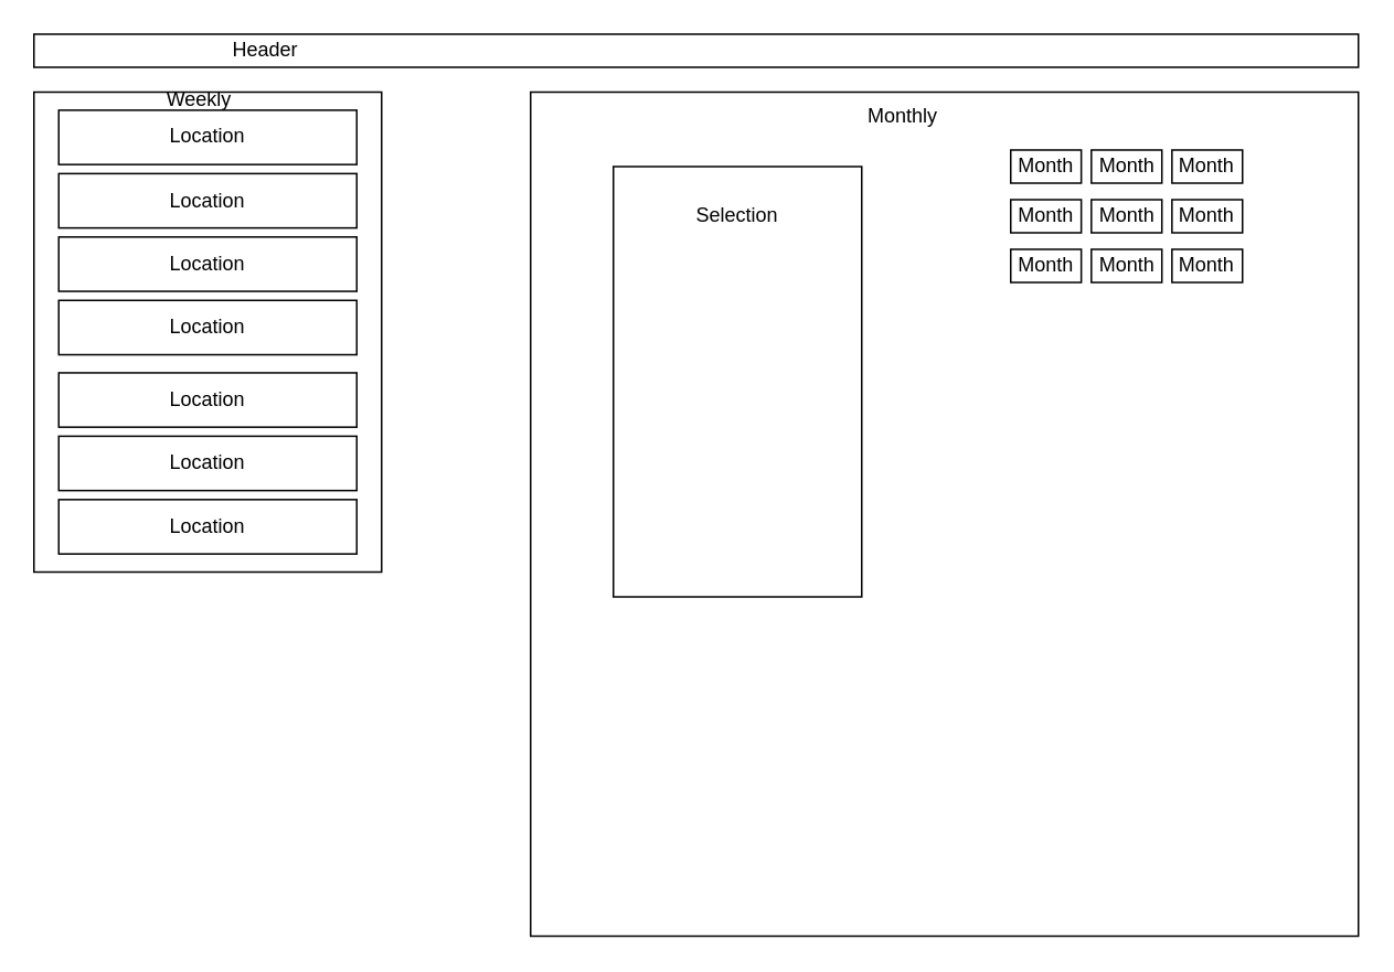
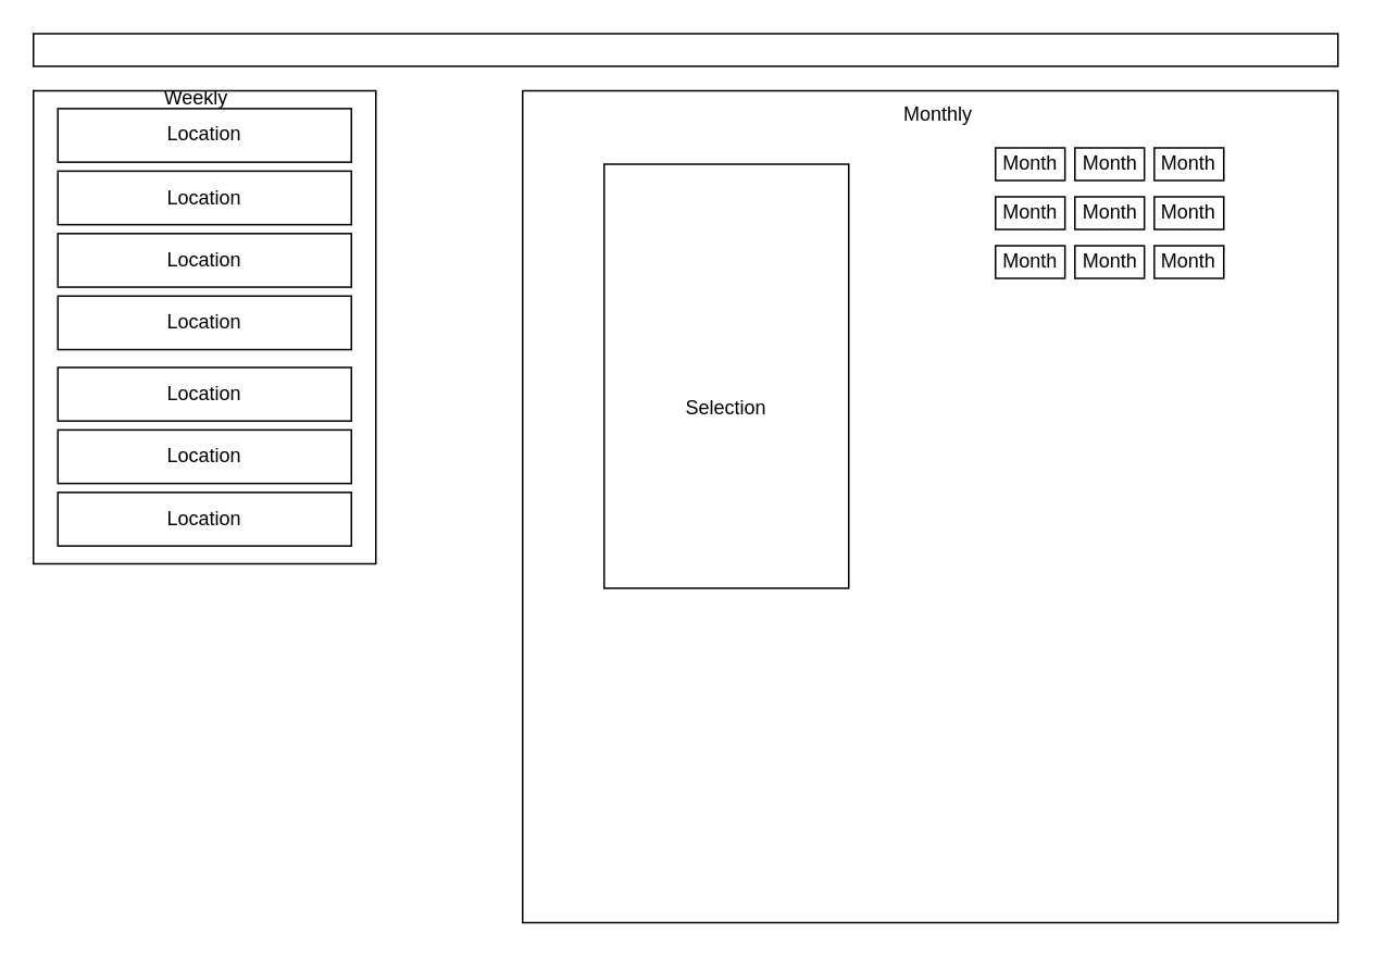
  <mxCell id="0" />
  <mxCell id="1" parent="0" />
  <mxCell id="2" value="" style="rounded=0;whiteSpace=wrap;html=1;" parent="1" vertex="1"><mxGeometry x="320" y="55" width="500" height="510" as="geometry" /></mxCell>
- <mxCell id="3" value="Monthly" style="text;html=1;strokeColor=none;fillColor=none;align=center;verticalAlign=middle;whiteSpace=wrap;rounded=0;" parent="1" vertex="1"><mxGeometry x="460" y="60" width="170" height="20" as="geometry" /></mxCell>
+ <mxCell id="3" value="Monthly" style="text;html=1;strokeColor=none;fillColor=none;align=center;verticalAlign=middle;whiteSpace=wrap;rounded=0;" parent="1" vertex="1"><mxGeometry x="490" y="60" width="170" height="20" as="geometry" /></mxCell>
  <mxCell id="4" value="" style="group" vertex="1" connectable="0" parent="1"><mxGeometry x="20" y="55" width="210" height="290" as="geometry" /></mxCell>
  <mxCell id="5" style="edgeStyle=orthogonalEdgeStyle;rounded=0;orthogonalLoop=1;jettySize=auto;html=1;exitX=0.5;exitY=0;exitDx=0;exitDy=0;" parent="4" source="6" edge="1"><mxGeometry relative="1" as="geometry"><mxPoint x="105" y="21.887" as="targetPoint" /><Array as="points"><mxPoint x="105" y="38.302" /><mxPoint x="105" y="38.302" /></Array></mxGeometry></mxCell>
  <mxCell id="6" value="" style="rounded=0;whiteSpace=wrap;html=1;container=1;" parent="4" vertex="1"><mxGeometry width="210" height="290" as="geometry" /></mxCell>
  <mxCell id="7" value="Location" style="rounded=0;whiteSpace=wrap;html=1;" parent="4" vertex="1"><mxGeometry x="15" y="87.547" width="180" height="32.83" as="geometry" /></mxCell>
  <mxCell id="8" value="Location" style="rounded=0;whiteSpace=wrap;html=1;" parent="4" vertex="1"><mxGeometry x="15" y="125.849" width="180" height="32.83" as="geometry" /></mxCell>
  <mxCell id="9" value="Location" style="rounded=0;whiteSpace=wrap;html=1;" parent="4" vertex="1"><mxGeometry x="15" y="169.623" width="180" height="32.83" as="geometry" /></mxCell>
  <mxCell id="10" value="Location" style="rounded=0;whiteSpace=wrap;html=1;" parent="4" vertex="1"><mxGeometry x="15" y="207.925" width="180" height="32.83" as="geometry" /></mxCell>
  <mxCell id="11" value="Location" style="rounded=0;whiteSpace=wrap;html=1;" parent="4" vertex="1"><mxGeometry x="15" y="246.226" width="180" height="32.83" as="geometry" /></mxCell>
  <mxCell id="12" value="Location" style="rounded=0;whiteSpace=wrap;html=1;" parent="4" vertex="1"><mxGeometry x="15" y="49.245" width="180" height="32.83" as="geometry" /></mxCell>
  <mxCell id="13" value="Location" style="rounded=0;whiteSpace=wrap;html=1;" parent="4" vertex="1"><mxGeometry x="15" y="10.943" width="180" height="32.83" as="geometry" /></mxCell>
  <mxCell id="14" value="Weekly" style="text;html=1;strokeColor=none;fillColor=none;align=center;verticalAlign=middle;whiteSpace=wrap;rounded=0;" parent="4" vertex="1"><mxGeometry x="50" width="100" height="10.943" as="geometry" /></mxCell>
  <mxCell id="15" value="" style="group" vertex="1" connectable="0" parent="1"><mxGeometry x="610" y="90" width="140" height="80" as="geometry" /></mxCell>
  <mxCell id="16" value="Month" style="rounded=0;whiteSpace=wrap;html=1;" parent="15" vertex="1"><mxGeometry width="42.609" height="20" as="geometry" /></mxCell>
  <mxCell id="17" value="Month" style="rounded=0;whiteSpace=wrap;html=1;" vertex="1" parent="15"><mxGeometry x="48.696" width="42.609" height="20" as="geometry" /></mxCell>
  <mxCell id="18" value="Month" style="rounded=0;whiteSpace=wrap;html=1;" vertex="1" parent="15"><mxGeometry x="97.391" width="42.609" height="20" as="geometry" /></mxCell>
  <mxCell id="19" value="Month" style="rounded=0;whiteSpace=wrap;html=1;" vertex="1" parent="15"><mxGeometry x="97.391" y="30" width="42.609" height="20" as="geometry" /></mxCell>
  <mxCell id="20" value="Month" style="rounded=0;whiteSpace=wrap;html=1;" vertex="1" parent="15"><mxGeometry x="48.696" y="30" width="42.609" height="20" as="geometry" /></mxCell>
  <mxCell id="21" value="Month" style="rounded=0;whiteSpace=wrap;html=1;" vertex="1" parent="15"><mxGeometry y="30" width="42.609" height="20" as="geometry" /></mxCell>
  <mxCell id="22" value="Month" style="rounded=0;whiteSpace=wrap;html=1;" vertex="1" parent="15"><mxGeometry x="97.391" y="60" width="42.609" height="20" as="geometry" /></mxCell>
  <mxCell id="23" value="Month" style="rounded=0;whiteSpace=wrap;html=1;" vertex="1" parent="15"><mxGeometry x="48.696" y="60" width="42.609" height="20" as="geometry" /></mxCell>
  <mxCell id="24" value="Month" style="rounded=0;whiteSpace=wrap;html=1;" vertex="1" parent="15"><mxGeometry y="60" width="42.609" height="20" as="geometry" /></mxCell>
  <mxCell id="25" value="" style="rounded=0;whiteSpace=wrap;html=1;" vertex="1" parent="1"><mxGeometry x="370" y="100" width="150" height="260" as="geometry" /></mxCell>
- <mxCell id="26" value="Selection" style="text;html=1;strokeColor=none;fillColor=none;align=center;verticalAlign=middle;whiteSpace=wrap;rounded=0;" vertex="1" parent="1"><mxGeometry x="400" y="120" width="90" height="20" as="geometry" /></mxCell>
+ <mxCell id="26" value="Selection" style="text;html=1;strokeColor=none;fillColor=none;align=center;verticalAlign=middle;whiteSpace=wrap;rounded=0;" vertex="1" parent="1"><mxGeometry x="400" y="240" width="90" height="20" as="geometry" /></mxCell>
  <mxCell id="27" value="" style="rounded=0;whiteSpace=wrap;html=1;" vertex="1" parent="1"><mxGeometry x="20" width="800" height="20" as="geometry" y="20" /></mxCell>
- <mxCell id="28" value="Header" style="text;html=1;strokeColor=none;fillColor=none;align=center;verticalAlign=middle;whiteSpace=wrap;rounded=0;" vertex="1" parent="1"><mxGeometry x="140" width="40" height="20" as="geometry" y="20" /></mxCell>
